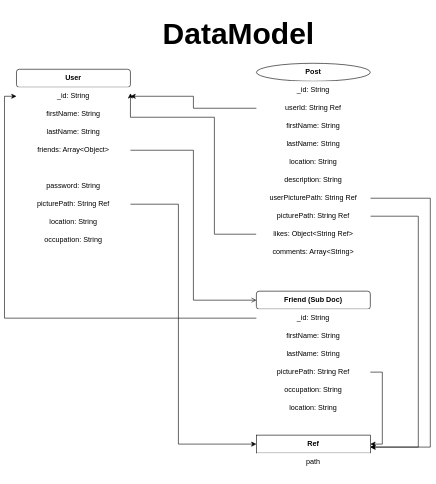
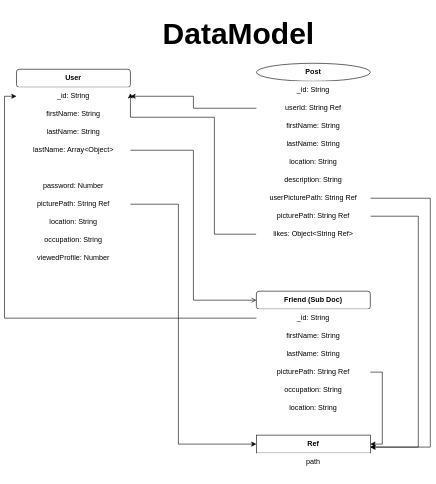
  <mxCell id="0" />
  <mxCell id="1" parent="0" />
  <mxCell id="2" value="&lt;font style=&quot;font-size: 50px;&quot;&gt;&lt;b&gt;DataModel&lt;/b&gt;&lt;/font&gt;" style="text;html=1;align=center;verticalAlign=middle;resizable=0;points=[];autosize=1;strokeColor=none;fillColor=none;" vertex="1" parent="1"><mxGeometry x="250" y="20" width="280" height="70" as="geometry" /></mxCell>
  <mxCell id="3" value="" style="group" vertex="1" connectable="0" parent="1"><mxGeometry x="20" y="115" width="190" height="360" as="geometry" /></mxCell>
  <mxCell id="4" value="&lt;b&gt;User&lt;/b&gt;" style="whiteSpace=wrap;html=1;rounded=1;" vertex="1" parent="3"><mxGeometry width="190" height="30" as="geometry" /></mxCell>
  <mxCell id="5" value="_id: String" style="rounded=0;whiteSpace=wrap;html=1;align=center;strokeColor=none;" vertex="1" parent="3"><mxGeometry y="30" width="190" height="30" as="geometry" /></mxCell>
  <mxCell id="6" value="firstName: String" style="rounded=0;whiteSpace=wrap;html=1;align=center;strokeColor=none;" vertex="1" parent="3"><mxGeometry y="60" width="190" height="30" as="geometry" /></mxCell>
  <mxCell id="7" value="lastName: String" style="rounded=0;whiteSpace=wrap;html=1;align=center;strokeColor=none;" vertex="1" parent="3"><mxGeometry y="90" width="190" height="30" as="geometry" /></mxCell>
- <mxCell id="8" value="friends: Array&amp;lt;Object&amp;gt;" style="rounded=0;whiteSpace=wrap;html=1;align=center;strokeColor=none;" vertex="1" parent="3"><mxGeometry y="120" width="190" height="30" as="geometry" /></mxCell>
- <mxCell id="9" value="password: String" style="rounded=0;whiteSpace=wrap;html=1;align=center;strokeColor=none;" vertex="1" parent="3"><mxGeometry y="180" width="190" height="30" as="geometry" /></mxCell>
+ <mxCell id="8" value="lastName: Array&amp;lt;Object&amp;gt;" style="rounded=0;whiteSpace=wrap;html=1;align=center;strokeColor=none;" vertex="1" parent="3"><mxGeometry y="120" width="190" height="30" as="geometry" /></mxCell>
+ <mxCell id="9" value="password: Number" style="rounded=0;whiteSpace=wrap;html=1;align=center;strokeColor=none;" vertex="1" parent="3"><mxGeometry y="180" width="190" height="30" as="geometry" /></mxCell>
  <mxCell id="10" value="picturePath: String Ref" style="rounded=0;whiteSpace=wrap;html=1;align=center;strokeColor=none;" vertex="1" parent="3"><mxGeometry y="210" width="190" height="30" as="geometry" /></mxCell>
  <mxCell id="11" value="location: String" style="rounded=0;whiteSpace=wrap;html=1;align=center;strokeColor=none;" vertex="1" parent="3"><mxGeometry y="240" width="190" height="30" as="geometry" /></mxCell>
  <mxCell id="12" value="occupation: String" style="rounded=0;whiteSpace=wrap;html=1;align=center;strokeColor=none;" vertex="1" parent="3"><mxGeometry y="270" width="190" height="30" as="geometry" /></mxCell>
+ <mxCell id="13" value="viewedProfile: Number" style="rounded=0;whiteSpace=wrap;html=1;align=center;strokeColor=none;" vertex="1" parent="3"><mxGeometry y="300" width="190" height="30" as="geometry" /></mxCell>
  <mxCell id="14" value="" style="group" vertex="1" connectable="0" parent="1"><mxGeometry x="420" y="105" width="190" height="330" as="geometry" /></mxCell>
  <mxCell id="15" value="&lt;b&gt;Post&lt;/b&gt;" style="ellipse;whiteSpace=wrap;html=1;" vertex="1" parent="14"><mxGeometry width="190" height="30" as="geometry" /></mxCell>
  <mxCell id="16" value="_id: String" style="rounded=0;whiteSpace=wrap;html=1;align=center;strokeColor=none;" vertex="1" parent="14"><mxGeometry y="30" width="190" height="30" as="geometry" /></mxCell>
  <mxCell id="17" value="userId: String Ref" style="rounded=0;whiteSpace=wrap;html=1;align=center;strokeColor=none;" vertex="1" parent="14"><mxGeometry y="60" width="190" height="30" as="geometry" /></mxCell>
  <mxCell id="18" value="firstName: String" style="rounded=0;whiteSpace=wrap;html=1;align=center;strokeColor=none;" vertex="1" parent="14"><mxGeometry y="90" width="190" height="30" as="geometry" /></mxCell>
  <mxCell id="19" value="lastName: String" style="rounded=0;whiteSpace=wrap;html=1;align=center;strokeColor=none;" vertex="1" parent="14"><mxGeometry y="120" width="190" height="30" as="geometry" /></mxCell>
  <mxCell id="20" value="location: String" style="rounded=0;whiteSpace=wrap;html=1;align=center;strokeColor=none;" vertex="1" parent="14"><mxGeometry y="150" width="190" height="30" as="geometry" /></mxCell>
  <mxCell id="21" value="description: String" style="rounded=0;whiteSpace=wrap;html=1;align=center;strokeColor=none;" vertex="1" parent="14"><mxGeometry y="180" width="190" height="30" as="geometry" /></mxCell>
  <mxCell id="22" style="edgeStyle=orthogonalEdgeStyle;rounded=0;orthogonalLoop=1;jettySize=auto;html=1;exitX=1;exitY=0.5;exitDx=0;exitDy=0;" edge="1" parent="14" source="23"><mxGeometry relative="1" as="geometry"><mxPoint x="190" y="640" as="targetPoint" /><Array as="points"><mxPoint x="290" y="225" /><mxPoint x="290" y="640" /></Array></mxGeometry></mxCell>
  <mxCell id="23" value="userPicturePath: String Ref" style="rounded=0;whiteSpace=wrap;html=1;align=center;strokeColor=none;" vertex="1" parent="14"><mxGeometry y="210" width="190" height="30" as="geometry" /></mxCell>
  <mxCell id="24" style="edgeStyle=orthogonalEdgeStyle;rounded=0;orthogonalLoop=1;jettySize=auto;html=1;exitX=1;exitY=0.5;exitDx=0;exitDy=0;" edge="1" parent="14" source="25"><mxGeometry relative="1" as="geometry"><mxPoint x="190" y="640" as="targetPoint" /><Array as="points"><mxPoint x="270" y="255" /><mxPoint x="270" y="640" /></Array></mxGeometry></mxCell>
  <mxCell id="25" value="picturePath: String Ref" style="rounded=0;whiteSpace=wrap;html=1;align=center;strokeColor=none;" vertex="1" parent="14"><mxGeometry y="240" width="190" height="30" as="geometry" /></mxCell>
  <mxCell id="26" style="edgeStyle=orthogonalEdgeStyle;rounded=0;orthogonalLoop=1;jettySize=auto;html=1;exitX=0;exitY=0.5;exitDx=0;exitDy=0;" edge="1" parent="14" source="27"><mxGeometry relative="1" as="geometry"><mxPoint x="-210" y="50" as="targetPoint" /><Array as="points"><mxPoint x="-70" y="285" /><mxPoint x="-70" y="90" /><mxPoint x="-210" y="90" /></Array></mxGeometry></mxCell>
  <mxCell id="27" value="likes: Object&amp;lt;String Ref&amp;gt;" style="rounded=0;whiteSpace=wrap;html=1;align=center;strokeColor=none;" vertex="1" parent="14"><mxGeometry y="270" width="190" height="30" as="geometry" /></mxCell>
- <mxCell id="28" value="comments: Array&amp;lt;String&amp;gt;" style="rounded=0;whiteSpace=wrap;html=1;align=center;strokeColor=none;" vertex="1" parent="14"><mxGeometry y="300" width="190" height="30" as="geometry" /></mxCell>
  <mxCell id="29" value="" style="group" vertex="1" connectable="0" parent="1"><mxGeometry x="420" y="485" width="190" height="210" as="geometry" /></mxCell>
  <mxCell id="30" value="&lt;b&gt;Friend (Sub Doc)&lt;/b&gt;" style="whiteSpace=wrap;html=1;rounded=1;" vertex="1" parent="29"><mxGeometry width="190" height="30" as="geometry" /></mxCell>
  <mxCell id="31" value="_id: String" style="rounded=0;whiteSpace=wrap;html=1;align=center;strokeColor=none;" vertex="1" parent="29"><mxGeometry y="30" width="190" height="30" as="geometry" /></mxCell>
  <mxCell id="32" value="firstName: String" style="rounded=0;whiteSpace=wrap;html=1;align=center;strokeColor=none;" vertex="1" parent="29"><mxGeometry y="60" width="190" height="30" as="geometry" /></mxCell>
  <mxCell id="33" value="lastName: String" style="rounded=0;whiteSpace=wrap;html=1;align=center;strokeColor=none;" vertex="1" parent="29"><mxGeometry y="90" width="190" height="30" as="geometry" /></mxCell>
  <mxCell id="34" value="location: String" style="rounded=0;whiteSpace=wrap;html=1;align=center;strokeColor=none;" vertex="1" parent="29"><mxGeometry y="180" width="190" height="30" as="geometry" /></mxCell>
  <mxCell id="35" value="occupation: String" style="rounded=0;whiteSpace=wrap;html=1;align=center;strokeColor=none;" vertex="1" parent="29"><mxGeometry y="150" width="190" height="30" as="geometry" /></mxCell>
  <mxCell id="36" value="picturePath: String Ref" style="rounded=0;whiteSpace=wrap;html=1;align=center;strokeColor=none;" vertex="1" parent="29"><mxGeometry y="120" width="190" height="30" as="geometry" /></mxCell>
  <mxCell id="37" value="" style="group" vertex="1" connectable="0" parent="1"><mxGeometry x="420" y="725" width="190" height="60" as="geometry" /></mxCell>
  <mxCell id="38" value="&lt;b&gt;Ref&lt;/b&gt;" style="rounded=0;whiteSpace=wrap;html=1;" vertex="1" parent="37"><mxGeometry width="190" height="30" as="geometry" /></mxCell>
  <mxCell id="39" value="path" style="rounded=0;whiteSpace=wrap;html=1;align=center;strokeColor=none;" vertex="1" parent="37"><mxGeometry y="30" width="190" height="30" as="geometry" /></mxCell>
  <mxCell id="40" style="edgeStyle=orthogonalEdgeStyle;rounded=0;orthogonalLoop=1;jettySize=auto;html=1;exitX=1;exitY=0.5;exitDx=0;exitDy=0;entryX=0;entryY=0.5;entryDx=0;entryDy=0;endArrow=open;" edge="1" parent="1" source="8" target="30"><mxGeometry relative="1" as="geometry" /></mxCell>
  <mxCell id="41" style="edgeStyle=orthogonalEdgeStyle;rounded=0;orthogonalLoop=1;jettySize=auto;html=1;exitX=1;exitY=0.5;exitDx=0;exitDy=0;entryX=0;entryY=0.5;entryDx=0;entryDy=0;" edge="1" parent="1" source="10" target="38"><mxGeometry relative="1" as="geometry"><Array as="points"><mxPoint x="290" y="340" /><mxPoint x="290" y="740" /></Array></mxGeometry></mxCell>
  <mxCell id="42" style="edgeStyle=orthogonalEdgeStyle;rounded=0;orthogonalLoop=1;jettySize=auto;html=1;exitX=1;exitY=0.5;exitDx=0;exitDy=0;entryX=1;entryY=0.5;entryDx=0;entryDy=0;" edge="1" parent="1" source="36" target="38"><mxGeometry relative="1" as="geometry" /></mxCell>
  <mxCell id="43" style="edgeStyle=orthogonalEdgeStyle;rounded=0;orthogonalLoop=1;jettySize=auto;html=1;exitX=0;exitY=0.5;exitDx=0;exitDy=0;" edge="1" parent="1" source="17" target="5"><mxGeometry relative="1" as="geometry" /></mxCell>
  <mxCell id="44" style="edgeStyle=orthogonalEdgeStyle;rounded=0;orthogonalLoop=1;jettySize=auto;html=1;exitX=0;exitY=0.5;exitDx=0;exitDy=0;entryX=0;entryY=0.5;entryDx=0;entryDy=0;" edge="1" parent="1" source="31" target="5"><mxGeometry relative="1" as="geometry" /></mxCell>
